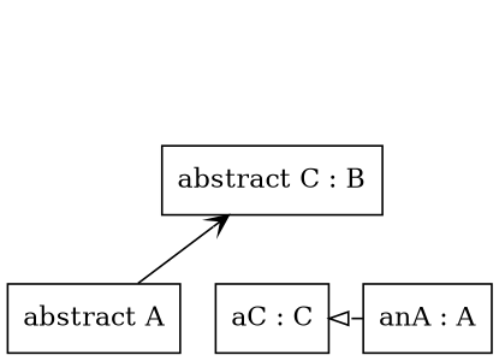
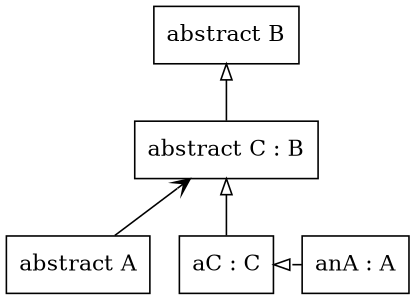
  digraph {
    rankdir=BT
    node [shape=box]
    edge [arrowhead=onormal]
    n1 [label="abstract A"]
    n2 [label="abstract C : B"]
+   n3 [label="abstract B"]
    n4 [label="anA : A"]
    n5 [label="aC : C"]
    n1 -> n2 [arrowhead=vee constraint=false]
+   n2 -> n3
    n4 -> n5 [constraint=false style=dashed]
+   n5 -> n2
  }
